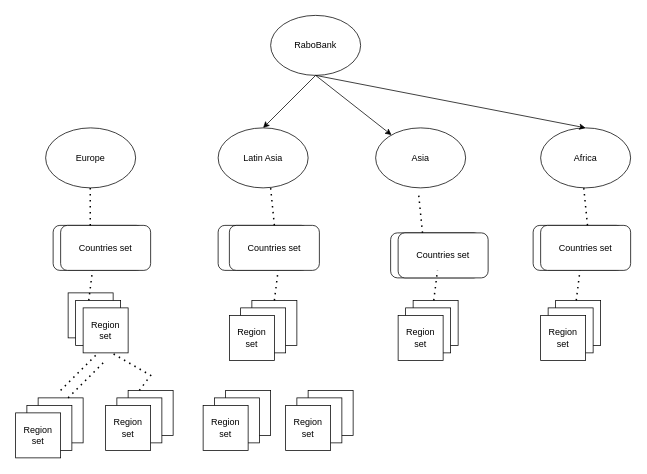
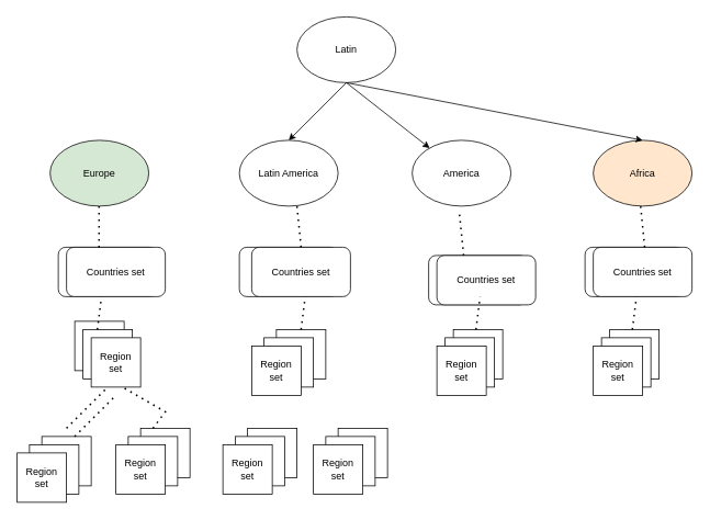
  <mxCell id="0" />
  <mxCell id="1" parent="0" />
- <mxCell id="2" value="RaboBank" style="ellipse;whiteSpace=wrap;html=1;" vertex="1" parent="1"><mxGeometry x="360" y="20" width="120" height="80" as="geometry" /></mxCell>
- <mxCell id="3" value="Europe" style="ellipse;whiteSpace=wrap;html=1;" vertex="1" parent="1"><mxGeometry x="60" y="170" width="120" height="80" as="geometry" /></mxCell>
- <mxCell id="4" value="Africa" style="ellipse;whiteSpace=wrap;html=1;" vertex="1" parent="1"><mxGeometry x="720" y="170" width="120" height="80" as="geometry" /></mxCell>
- <mxCell id="5" value="Asia" style="ellipse;whiteSpace=wrap;html=1;" vertex="1" parent="1"><mxGeometry x="500" y="170" width="120" height="80" as="geometry" /></mxCell>
- <mxCell id="6" value="Latin Asia" style="ellipse;whiteSpace=wrap;html=1;" vertex="1" parent="1"><mxGeometry x="290" y="170" width="120" height="80" as="geometry" /></mxCell>
+ <mxCell id="2" value="Latin" style="ellipse;whiteSpace=wrap;html=1;" vertex="1" parent="1"><mxGeometry x="360" y="20" width="120" height="80" as="geometry" /></mxCell>
+ <mxCell id="3" value="Europe" style="ellipse;whiteSpace=wrap;html=1;fillColor=#d5e8d4;" vertex="1" parent="1"><mxGeometry x="60" y="170" width="120" height="80" as="geometry" /></mxCell>
+ <mxCell id="4" value="Africa" style="ellipse;whiteSpace=wrap;html=1;fillColor=#ffe6cc;" vertex="1" parent="1"><mxGeometry x="720" y="170" width="120" height="80" as="geometry" /></mxCell>
+ <mxCell id="5" value="America" style="ellipse;whiteSpace=wrap;html=1;" vertex="1" parent="1"><mxGeometry x="500" y="170" width="120" height="80" as="geometry" /></mxCell>
+ <mxCell id="6" value="Latin America" style="ellipse;whiteSpace=wrap;html=1;" vertex="1" parent="1"><mxGeometry x="290" y="170" width="120" height="80" as="geometry" /></mxCell>
  <mxCell id="7" value="" style="endArrow=classic;html=1;rounded=0;exitX=0.5;exitY=1;exitDx=0;exitDy=0;entryX=0.5;entryY=0;entryDx=0;entryDy=0;" edge="1" parent="1" source="2" target="6"><mxGeometry width="50" height="50" relative="1" as="geometry"><mxPoint x="400" y="100" as="sourcePoint" /><mxPoint x="380" y="170" as="targetPoint" /></mxGeometry></mxCell>
  <mxCell id="8" value="" style="endArrow=classic;html=1;rounded=0;entryX=0.5;entryY=0;entryDx=0;entryDy=0;" edge="1" parent="1" target="4"><mxGeometry width="50" height="50" relative="1" as="geometry"><mxPoint x="420" y="100" as="sourcePoint" /><mxPoint x="400" y="170" as="targetPoint" /></mxGeometry></mxCell>
  <mxCell id="9" value="" style="endArrow=classic;html=1;rounded=0;" edge="1" parent="1" target="5"><mxGeometry width="50" height="50" relative="1" as="geometry"><mxPoint x="420" y="100" as="sourcePoint" /><mxPoint x="400" y="170" as="targetPoint" /></mxGeometry></mxCell>
  <mxCell id="10" value="" style="rounded=1;whiteSpace=wrap;html=1;" vertex="1" parent="1"><mxGeometry x="290" y="300" width="120" height="60" as="geometry" /></mxCell>
  <mxCell id="11" value="" style="rounded=1;whiteSpace=wrap;html=1;" vertex="1" parent="1"><mxGeometry x="520" y="310" width="120" height="60" as="geometry" /></mxCell>
  <mxCell id="12" value="" style="rounded=1;whiteSpace=wrap;html=1;" vertex="1" parent="1"><mxGeometry x="710" y="300" width="120" height="60" as="geometry" /></mxCell>
  <mxCell id="13" value="Countries set" style="rounded=1;whiteSpace=wrap;html=1;" vertex="1" parent="1"><mxGeometry x="305" y="300" width="120" height="60" as="geometry" /></mxCell>
  <mxCell id="14" value="Countries set" style="rounded=1;whiteSpace=wrap;html=1;" vertex="1" parent="1"><mxGeometry x="530" y="310" width="120" height="60" as="geometry" /></mxCell>
  <mxCell id="15" value="Countries set" style="rounded=1;whiteSpace=wrap;html=1;" vertex="1" parent="1"><mxGeometry x="720" y="300" width="120" height="60" as="geometry" /></mxCell>
  <mxCell id="16" value="" style="rounded=1;whiteSpace=wrap;html=1;" vertex="1" parent="1"><mxGeometry x="70" y="300" width="120" height="60" as="geometry" /></mxCell>
  <mxCell id="17" value="Countries set" style="rounded=1;whiteSpace=wrap;html=1;" vertex="1" parent="1"><mxGeometry x="80" y="300" width="120" height="60" as="geometry" /></mxCell>
  <mxCell id="18" value="" style="endArrow=none;dashed=1;html=1;dashPattern=1 3;strokeWidth=2;rounded=0;exitX=0.5;exitY=0;exitDx=0;exitDy=0;" edge="1" parent="1" source="13"><mxGeometry width="50" height="50" relative="1" as="geometry"><mxPoint x="310" y="300" as="sourcePoint" /><mxPoint x="360" y="250" as="targetPoint" /></mxGeometry></mxCell>
  <mxCell id="19" value="" style="endArrow=none;dashed=1;html=1;dashPattern=1 3;strokeWidth=2;rounded=0;exitX=0.5;exitY=0;exitDx=0;exitDy=0;" edge="1" parent="1"><mxGeometry width="50" height="50" relative="1" as="geometry"><mxPoint x="119.5" y="300" as="sourcePoint" /><mxPoint x="119.5" y="250" as="targetPoint" /></mxGeometry></mxCell>
  <mxCell id="20" value="" style="endArrow=none;dashed=1;html=1;dashPattern=1 3;strokeWidth=2;rounded=0;exitX=0.5;exitY=0;exitDx=0;exitDy=0;" edge="1" parent="1"><mxGeometry width="50" height="50" relative="1" as="geometry"><mxPoint x="562.5" y="310" as="sourcePoint" /><mxPoint x="557.5" y="260" as="targetPoint" /></mxGeometry></mxCell>
  <mxCell id="21" value="" style="endArrow=none;dashed=1;html=1;dashPattern=1 3;strokeWidth=2;rounded=0;exitX=0.5;exitY=0;exitDx=0;exitDy=0;" edge="1" parent="1"><mxGeometry width="50" height="50" relative="1" as="geometry"><mxPoint x="782.5" y="300" as="sourcePoint" /><mxPoint x="777.5" y="250" as="targetPoint" /></mxGeometry></mxCell>
  <mxCell id="22" value="" style="whiteSpace=wrap;html=1;aspect=fixed;" vertex="1" parent="1"><mxGeometry x="90" y="390" width="60" height="60" as="geometry" /></mxCell>
  <mxCell id="23" value="" style="whiteSpace=wrap;html=1;aspect=fixed;" vertex="1" parent="1"><mxGeometry x="100" y="400" width="60" height="60" as="geometry" /></mxCell>
  <mxCell id="24" value="Region&lt;br&gt;set" style="whiteSpace=wrap;html=1;aspect=fixed;" vertex="1" parent="1"><mxGeometry x="110" y="410" width="60" height="60" as="geometry" /></mxCell>
  <mxCell id="25" value="" style="whiteSpace=wrap;html=1;aspect=fixed;" vertex="1" parent="1"><mxGeometry x="740" y="400" width="60" height="60" as="geometry" /></mxCell>
  <mxCell id="26" value="" style="whiteSpace=wrap;html=1;aspect=fixed;" vertex="1" parent="1"><mxGeometry x="730" y="410" width="60" height="60" as="geometry" /></mxCell>
  <mxCell id="27" value="" style="whiteSpace=wrap;html=1;aspect=fixed;" vertex="1" parent="1"><mxGeometry x="550" y="400" width="60" height="60" as="geometry" /></mxCell>
  <mxCell id="28" value="" style="whiteSpace=wrap;html=1;aspect=fixed;" vertex="1" parent="1"><mxGeometry x="335" y="400" width="60" height="60" as="geometry" /></mxCell>
  <mxCell id="29" value="" style="whiteSpace=wrap;html=1;aspect=fixed;" vertex="1" parent="1"><mxGeometry x="320" y="410" width="60" height="60" as="geometry" /></mxCell>
  <mxCell id="30" value="" style="whiteSpace=wrap;html=1;aspect=fixed;" vertex="1" parent="1"><mxGeometry x="540" y="410" width="60" height="60" as="geometry" /></mxCell>
  <mxCell id="31" value="&lt;span&gt;Region&lt;/span&gt;&lt;br&gt;&lt;span&gt;set&lt;/span&gt;" style="whiteSpace=wrap;html=1;aspect=fixed;" vertex="1" parent="1"><mxGeometry x="720" y="420" width="60" height="60" as="geometry" /></mxCell>
  <mxCell id="32" value="&lt;span&gt;Region&lt;/span&gt;&lt;br&gt;&lt;span&gt;set&lt;/span&gt;" style="whiteSpace=wrap;html=1;aspect=fixed;" vertex="1" parent="1"><mxGeometry x="530" y="420" width="60" height="60" as="geometry" /></mxCell>
  <mxCell id="33" value="&lt;span&gt;Region&lt;/span&gt;&lt;br&gt;&lt;span&gt;set&lt;/span&gt;" style="whiteSpace=wrap;html=1;aspect=fixed;" vertex="1" parent="1"><mxGeometry x="305" y="420" width="60" height="60" as="geometry" /></mxCell>
  <mxCell id="34" value="" style="endArrow=none;dashed=1;html=1;dashPattern=1 3;strokeWidth=2;rounded=0;exitX=0.5;exitY=0;exitDx=0;exitDy=0;" edge="1" parent="1" source="28"><mxGeometry width="50" height="50" relative="1" as="geometry"><mxPoint x="320" y="410" as="sourcePoint" /><mxPoint x="370" y="360" as="targetPoint" /></mxGeometry></mxCell>
  <mxCell id="35" value="" style="endArrow=none;dashed=1;html=1;dashPattern=1 3;strokeWidth=2;rounded=0;exitX=0.5;exitY=0;exitDx=0;exitDy=0;" edge="1" parent="1"><mxGeometry width="50" height="50" relative="1" as="geometry"><mxPoint x="577.5" y="400" as="sourcePoint" /><mxPoint x="582.5" y="360" as="targetPoint" /></mxGeometry></mxCell>
  <mxCell id="36" value="" style="endArrow=none;dashed=1;html=1;dashPattern=1 3;strokeWidth=2;rounded=0;exitX=0.5;exitY=0;exitDx=0;exitDy=0;" edge="1" parent="1"><mxGeometry width="50" height="50" relative="1" as="geometry"><mxPoint x="767.5" y="400" as="sourcePoint" /><mxPoint x="772.5" y="360" as="targetPoint" /></mxGeometry></mxCell>
  <mxCell id="37" value="" style="endArrow=none;dashed=1;html=1;dashPattern=1 3;strokeWidth=2;rounded=0;exitX=0.5;exitY=0;exitDx=0;exitDy=0;" edge="1" parent="1"><mxGeometry width="50" height="50" relative="1" as="geometry"><mxPoint x="117.5" y="400" as="sourcePoint" /><mxPoint x="122.5" y="360" as="targetPoint" /></mxGeometry></mxCell>
  <mxCell id="38" value="" style="whiteSpace=wrap;html=1;aspect=fixed;" vertex="1" parent="1"><mxGeometry x="50" y="530" width="60" height="60" as="geometry" /></mxCell>
  <mxCell id="39" value="" style="whiteSpace=wrap;html=1;aspect=fixed;" vertex="1" parent="1"><mxGeometry x="35" y="540" width="60" height="60" as="geometry" /></mxCell>
  <mxCell id="40" value="&lt;span&gt;Region&lt;/span&gt;&lt;br&gt;&lt;span&gt;set&lt;/span&gt;" style="whiteSpace=wrap;html=1;aspect=fixed;" vertex="1" parent="1"><mxGeometry x="20" y="550" width="60" height="60" as="geometry" /></mxCell>
  <mxCell id="41" value="" style="whiteSpace=wrap;html=1;aspect=fixed;" vertex="1" parent="1"><mxGeometry x="170" y="520" width="60" height="60" as="geometry" /></mxCell>
  <mxCell id="42" value="" style="whiteSpace=wrap;html=1;aspect=fixed;" vertex="1" parent="1"><mxGeometry x="155" y="530" width="60" height="60" as="geometry" /></mxCell>
  <mxCell id="43" value="&lt;span&gt;Region&lt;/span&gt;&lt;br&gt;&lt;span&gt;set&lt;/span&gt;" style="whiteSpace=wrap;html=1;aspect=fixed;" vertex="1" parent="1"><mxGeometry x="140" y="540" width="60" height="60" as="geometry" /></mxCell>
  <mxCell id="44" value="" style="whiteSpace=wrap;html=1;aspect=fixed;" vertex="1" parent="1"><mxGeometry x="300" y="520" width="60" height="60" as="geometry" /></mxCell>
  <mxCell id="45" value="" style="whiteSpace=wrap;html=1;aspect=fixed;" vertex="1" parent="1"><mxGeometry x="285" y="530" width="60" height="60" as="geometry" /></mxCell>
  <mxCell id="46" value="&lt;span&gt;Region&lt;/span&gt;&lt;br&gt;&lt;span&gt;set&lt;/span&gt;" style="whiteSpace=wrap;html=1;aspect=fixed;" vertex="1" parent="1"><mxGeometry x="270" y="540" width="60" height="60" as="geometry" /></mxCell>
  <mxCell id="47" value="" style="whiteSpace=wrap;html=1;aspect=fixed;" vertex="1" parent="1"><mxGeometry x="410" y="520" width="60" height="60" as="geometry" /></mxCell>
  <mxCell id="48" value="" style="whiteSpace=wrap;html=1;aspect=fixed;" vertex="1" parent="1"><mxGeometry x="395" y="530" width="60" height="60" as="geometry" /></mxCell>
  <mxCell id="49" value="&lt;span&gt;Region&lt;/span&gt;&lt;br&gt;&lt;span&gt;set&lt;/span&gt;" style="whiteSpace=wrap;html=1;aspect=fixed;" vertex="1" parent="1"><mxGeometry x="380" y="540" width="60" height="60" as="geometry" /></mxCell>
  <mxCell id="50" value="" style="endArrow=none;dashed=1;html=1;dashPattern=1 3;strokeWidth=2;rounded=0;" edge="1" parent="1"><mxGeometry width="50" height="50" relative="1" as="geometry"><mxPoint x="80" y="520" as="sourcePoint" /><mxPoint x="130" y="470" as="targetPoint" /></mxGeometry></mxCell>
  <mxCell id="51" value="" style="endArrow=none;dashed=1;html=1;dashPattern=1 3;strokeWidth=2;rounded=0;" edge="1" parent="1"><mxGeometry width="50" height="50" relative="1" as="geometry"><mxPoint x="90" y="530" as="sourcePoint" /><mxPoint x="140" y="480" as="targetPoint" /></mxGeometry></mxCell>
  <mxCell id="52" value="" style="endArrow=none;dashed=1;html=1;dashPattern=1 3;strokeWidth=2;rounded=0;entryX=0.633;entryY=1;entryDx=0;entryDy=0;entryPerimeter=0;exitX=0.25;exitY=0;exitDx=0;exitDy=0;" edge="1" parent="1" source="41" target="24"><mxGeometry width="50" height="50" relative="1" as="geometry"><mxPoint x="100" y="540" as="sourcePoint" /><mxPoint x="150" y="480" as="targetPoint" /><Array as="points"><mxPoint x="200" y="500" /></Array></mxGeometry></mxCell>
